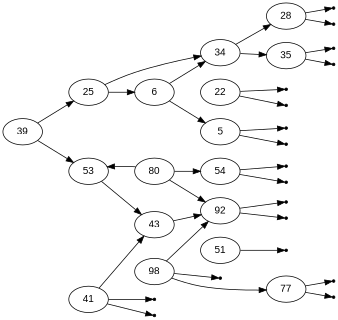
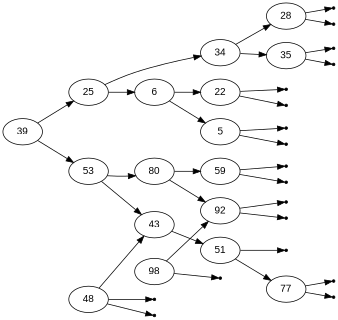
  digraph {
    rankdir=LR
    node [fontname=Arial shape=point]
    39 [shape=""]
    25 [shape=""]
    53 [shape=""]
    6 [shape=""]
    34 [shape=""]
    43 [shape=""]
    80 [shape=""]
    5 [shape=""]
    22 [shape=""]
    28 [shape=""]
    35 [shape=""]
    null18
    null19
    null20
    null21
    null22
    null23
    null24
    null25
    51 [shape=""]
-   59 [label=54 shape=""]
+   59 [shape=""]
    92 [shape=""]
-   41 [shape=""]
+   41 [label=48 shape=""]
    null26
    null27
    n26 [label=77 shape=""]
    null30
    null28
    null29
    null31
    null32
    98 [shape=""]
    null35
    null33
    null34
    39 -> 25
    39 -> 53
    25 -> 6
    25 -> 34
    53 -> 43
-   80 -> 53
+   53 -> 80
    6 -> 5
-   6 -> 34
+   6 -> 22
    34 -> 28
    34 -> 35
-   43 -> 92
+   43 -> 51
    80 -> 59
    80 -> 92
    5 -> null18
    5 -> null19
    22 -> null20
    22 -> null21
    28 -> null22
    28 -> null23
    35 -> null24
    35 -> null25
-   98 -> n26
+   51 -> n26
    51 -> null30
    59 -> null31
    59 -> null32
    92 -> null33
    92 -> null34
    41 -> 43
    41 -> null26
    41 -> null27
    n26 -> null28
    n26 -> null29
    98 -> 92
    98 -> null35
  }
